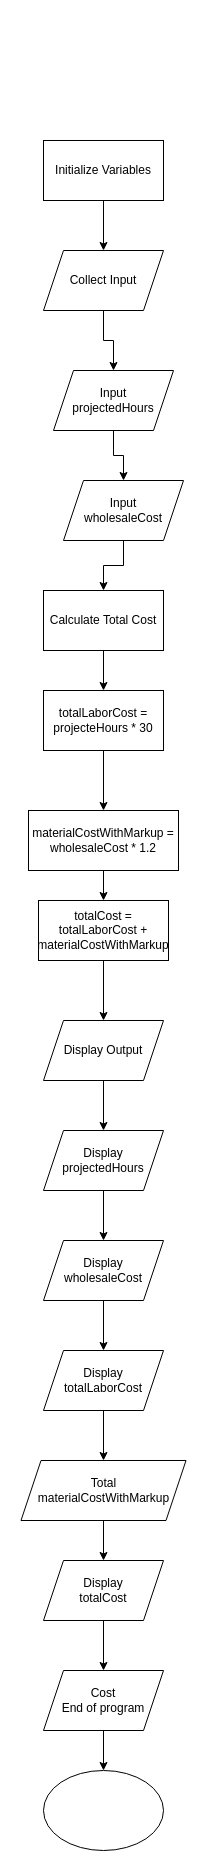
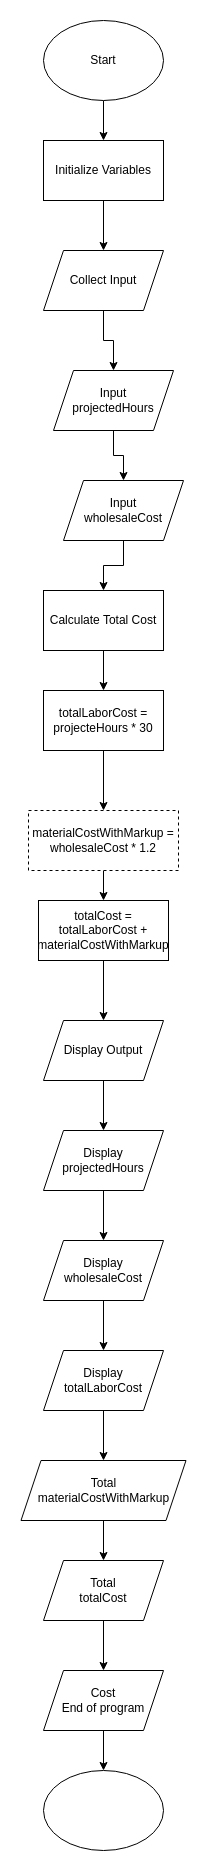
  <mxCell id="0" />
  <mxCell id="1" parent="0" />
+ <mxCell id="2" value="" style="edgeStyle=orthogonalEdgeStyle;rounded=0;orthogonalLoop=1;jettySize=auto;html=1;" edge="1" parent="1" source="3" target="5"><mxGeometry relative="1" as="geometry" /></mxCell>
+ <mxCell id="3" value="Start" style="ellipse;whiteSpace=wrap;html=1;" vertex="1" parent="1"><mxGeometry x="43" y="20" width="120" height="80" as="geometry" /></mxCell>
  <mxCell id="4" value="" style="edgeStyle=orthogonalEdgeStyle;rounded=0;orthogonalLoop=1;jettySize=auto;html=1;" edge="1" parent="1" source="5" target="7"><mxGeometry relative="1" as="geometry" /></mxCell>
  <mxCell id="5" value="Initialize Variables" style="whiteSpace=wrap;html=1;" vertex="1" parent="1"><mxGeometry x="43" y="140" width="120" height="60" as="geometry" /></mxCell>
  <mxCell id="6" value="" style="edgeStyle=orthogonalEdgeStyle;rounded=0;orthogonalLoop=1;jettySize=auto;html=1;" edge="1" parent="1" source="7" target="9"><mxGeometry relative="1" as="geometry" /></mxCell>
  <mxCell id="7" value="Collect Input" style="shape=parallelogram;perimeter=parallelogramPerimeter;whiteSpace=wrap;html=1;fixedSize=1;" vertex="1" parent="1"><mxGeometry x="43" y="250" width="120" height="60" as="geometry" /></mxCell>
  <mxCell id="8" value="" style="edgeStyle=orthogonalEdgeStyle;rounded=0;orthogonalLoop=1;jettySize=auto;html=1;" edge="1" parent="1" source="9" target="11"><mxGeometry relative="1" as="geometry" /></mxCell>
  <mxCell id="9" value="Input&lt;div&gt;projectedHours&lt;/div&gt;" style="shape=parallelogram;perimeter=parallelogramPerimeter;whiteSpace=wrap;html=1;fixedSize=1;" vertex="1" parent="1"><mxGeometry x="53" y="370" width="120" height="60" as="geometry" /></mxCell>
  <mxCell id="10" value="" style="edgeStyle=orthogonalEdgeStyle;rounded=0;orthogonalLoop=1;jettySize=auto;html=1;" edge="1" parent="1" source="11" target="13"><mxGeometry relative="1" as="geometry" /></mxCell>
  <mxCell id="11" value="Input&lt;div&gt;wholesaleCost&lt;/div&gt;" style="shape=parallelogram;perimeter=parallelogramPerimeter;whiteSpace=wrap;html=1;fixedSize=1;" vertex="1" parent="1"><mxGeometry x="63" y="480" width="120" height="60" as="geometry" /></mxCell>
  <mxCell id="12" value="" style="edgeStyle=orthogonalEdgeStyle;rounded=0;orthogonalLoop=1;jettySize=auto;html=1;" edge="1" parent="1" source="13" target="15"><mxGeometry relative="1" as="geometry" /></mxCell>
  <mxCell id="13" value="Calculate Total Cost" style="whiteSpace=wrap;html=1;" vertex="1" parent="1"><mxGeometry x="43" y="590" width="120" height="60" as="geometry" /></mxCell>
  <mxCell id="14" value="" style="edgeStyle=orthogonalEdgeStyle;rounded=0;orthogonalLoop=1;jettySize=auto;html=1;" edge="1" parent="1" source="15" target="17"><mxGeometry relative="1" as="geometry" /></mxCell>
  <mxCell id="15" value="totalLaborCost =&lt;div&gt;projecteHours * 30&lt;/div&gt;" style="whiteSpace=wrap;html=1;" vertex="1" parent="1"><mxGeometry x="43" y="690" width="120" height="60" as="geometry" /></mxCell>
  <mxCell id="16" value="" style="edgeStyle=orthogonalEdgeStyle;rounded=0;orthogonalLoop=1;jettySize=auto;html=1;" edge="1" parent="1" source="17" target="19"><mxGeometry relative="1" as="geometry" /></mxCell>
- <mxCell id="17" value="materialCostWithMarkup =&lt;div&gt;wholesaleCost * 1.2&lt;/div&gt;" style="whiteSpace=wrap;html=1;" vertex="1" parent="1"><mxGeometry x="28" y="810" width="150" height="60" as="geometry" /></mxCell>
+ <mxCell id="17" value="materialCostWithMarkup =&lt;div&gt;wholesaleCost * 1.2&lt;/div&gt;" style="whiteSpace=wrap;html=1;dashed=1;" vertex="1" parent="1"><mxGeometry x="28" y="810" width="150" height="60" as="geometry" /></mxCell>
  <mxCell id="18" value="" style="edgeStyle=orthogonalEdgeStyle;rounded=0;orthogonalLoop=1;jettySize=auto;html=1;" edge="1" parent="1" source="19" target="21"><mxGeometry relative="1" as="geometry" /></mxCell>
  <mxCell id="19" value="totalCost = totalLaborCost + materialCostWithMarkup" style="whiteSpace=wrap;html=1;" vertex="1" parent="1"><mxGeometry x="38" y="900" width="130" height="60" as="geometry" /></mxCell>
  <mxCell id="20" value="" style="edgeStyle=orthogonalEdgeStyle;rounded=0;orthogonalLoop=1;jettySize=auto;html=1;" edge="1" parent="1" source="21" target="23"><mxGeometry relative="1" as="geometry" /></mxCell>
  <mxCell id="21" value="Display Output" style="shape=parallelogram;perimeter=parallelogramPerimeter;whiteSpace=wrap;html=1;fixedSize=1;" vertex="1" parent="1"><mxGeometry x="43" y="1020" width="120" height="60" as="geometry" /></mxCell>
  <mxCell id="22" value="" style="edgeStyle=orthogonalEdgeStyle;rounded=0;orthogonalLoop=1;jettySize=auto;html=1;" edge="1" parent="1" source="23" target="25"><mxGeometry relative="1" as="geometry" /></mxCell>
  <mxCell id="23" value="Display&lt;div&gt;projectedHours&lt;/div&gt;" style="shape=parallelogram;perimeter=parallelogramPerimeter;whiteSpace=wrap;html=1;fixedSize=1;" vertex="1" parent="1"><mxGeometry x="43" y="1130" width="120" height="60" as="geometry" /></mxCell>
  <mxCell id="24" value="" style="edgeStyle=orthogonalEdgeStyle;rounded=0;orthogonalLoop=1;jettySize=auto;html=1;" edge="1" parent="1" source="25" target="27"><mxGeometry relative="1" as="geometry" /></mxCell>
  <mxCell id="25" value="Display&lt;div&gt;wholesaleCost&lt;/div&gt;" style="shape=parallelogram;perimeter=parallelogramPerimeter;whiteSpace=wrap;html=1;fixedSize=1;" vertex="1" parent="1"><mxGeometry x="43" y="1240" width="120" height="60" as="geometry" /></mxCell>
  <mxCell id="26" value="" style="edgeStyle=orthogonalEdgeStyle;rounded=0;orthogonalLoop=1;jettySize=auto;html=1;" edge="1" parent="1" source="27" target="29"><mxGeometry relative="1" as="geometry" /></mxCell>
  <mxCell id="27" value="Display&lt;div&gt;totalLaborCost&lt;/div&gt;" style="shape=parallelogram;perimeter=parallelogramPerimeter;whiteSpace=wrap;html=1;fixedSize=1;" vertex="1" parent="1"><mxGeometry x="43" y="1350" width="120" height="60" as="geometry" /></mxCell>
  <mxCell id="28" value="" style="edgeStyle=orthogonalEdgeStyle;rounded=0;orthogonalLoop=1;jettySize=auto;html=1;" edge="1" parent="1" source="29" target="31"><mxGeometry relative="1" as="geometry" /></mxCell>
  <mxCell id="29" value="Total&lt;div&gt;materialCostWithMarkup&lt;/div&gt;" style="shape=parallelogram;perimeter=parallelogramPerimeter;whiteSpace=wrap;html=1;fixedSize=1;" vertex="1" parent="1"><mxGeometry x="20.5" y="1460" width="165" height="60" as="geometry" /></mxCell>
  <mxCell id="30" value="" style="edgeStyle=orthogonalEdgeStyle;rounded=0;orthogonalLoop=1;jettySize=auto;html=1;" edge="1" parent="1" source="31" target="32"><mxGeometry relative="1" as="geometry" /></mxCell>
- <mxCell id="31" value="Display&lt;div&gt;totalCost&lt;/div&gt;" style="shape=parallelogram;perimeter=parallelogramPerimeter;whiteSpace=wrap;html=1;fixedSize=1;" vertex="1" parent="1"><mxGeometry x="43" y="1560" width="120" height="60" as="geometry" /></mxCell>
+ <mxCell id="31" value="Total&lt;div&gt;totalCost&lt;/div&gt;" style="shape=parallelogram;perimeter=parallelogramPerimeter;whiteSpace=wrap;html=1;fixedSize=1;" vertex="1" parent="1"><mxGeometry x="43" y="1560" width="120" height="60" as="geometry" /></mxCell>
  <mxCell id="32" value="Cost&lt;div&gt;End of program&lt;/div&gt;" style="shape=parallelogram;perimeter=parallelogramPerimeter;whiteSpace=wrap;html=1;fixedSize=1;" vertex="1" parent="1"><mxGeometry x="43" y="1670" width="120" height="60" as="geometry" /></mxCell>
  <mxCell id="33" value="" style="ellipse;whiteSpace=wrap;html=1;" vertex="1" parent="1"><mxGeometry x="43" y="1770" width="120" height="80" as="geometry" /></mxCell>
  <mxCell id="34" value="" style="endArrow=classic;html=1;rounded=0;exitX=0.5;exitY=1;exitDx=0;exitDy=0;entryX=0.5;entryY=0;entryDx=0;entryDy=0;" edge="1" parent="1" source="32" target="33"><mxGeometry width="50" height="50" relative="1" as="geometry"><mxPoint x="83" y="1590" as="sourcePoint" /><mxPoint x="133" y="1540" as="targetPoint" /></mxGeometry></mxCell>
